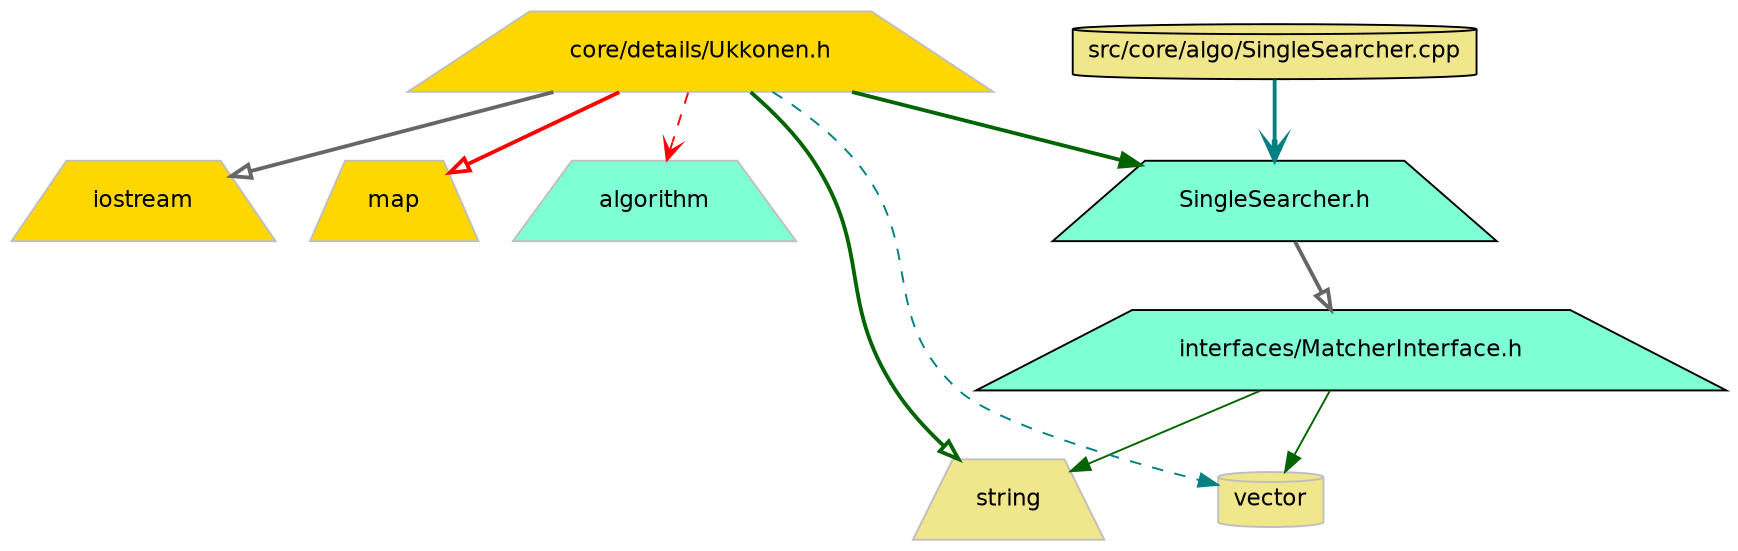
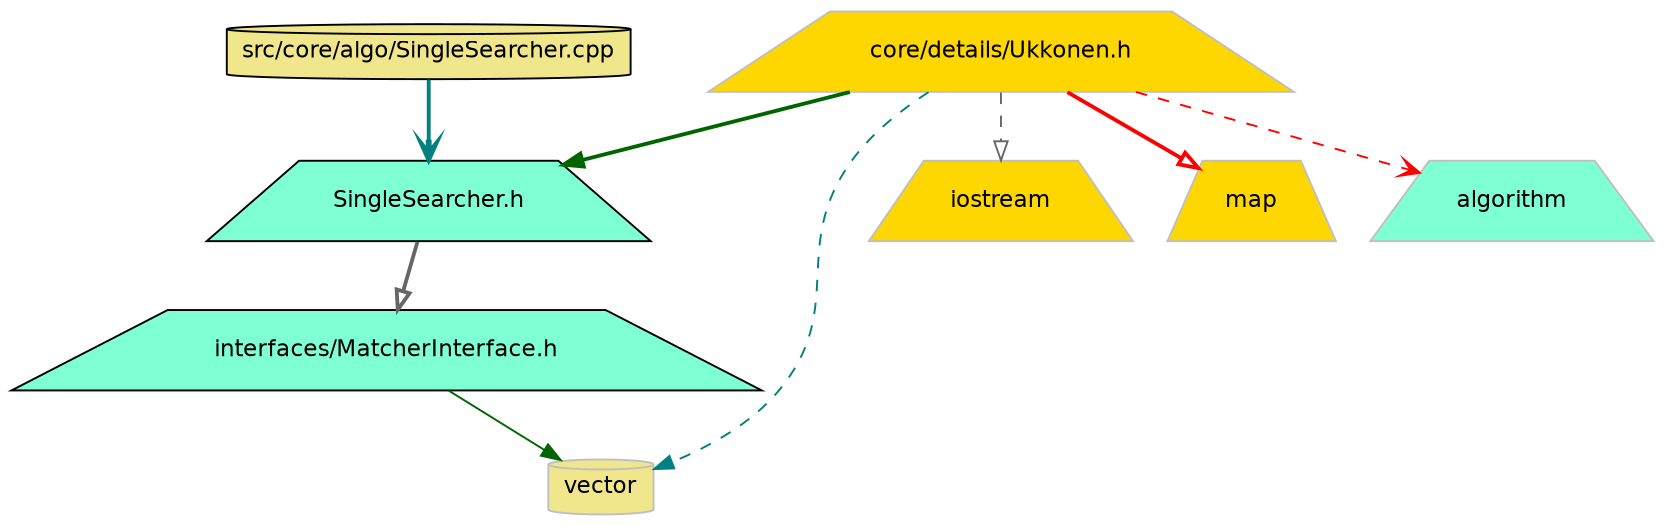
  digraph {
    node [color=grey75 fillcolor=khaki fontname=Helvetica fontsize=12 shape=trapezium style=filled]
    edge [arrowhead=onormal color=darkgreen fontname=Helvetica fontsize=12 labelfontname=Helvetica labelfontsize=12 style=bold]
    n1 [color=black fontcolor=black height=0.2 label="src/core/algo/SingleSearcher.cpp" shape=cylinder width=0.4]
    n2 [color=black fillcolor=aquamarine height=0.2 label="SingleSearcher.h" width=0.4]
    n3 [color=black fillcolor=aquamarine height=0.2 label="interfaces/MatcherInterface.h" width=0.4]
    n4 [height=0.2 label=vector shape=cylinder width=0.4]
-   n5 [height=0.2 label=string width=0.4]
    n6 [fillcolor=gold height=0.2 label="core/details/Ukkonen.h" width=0.4]
    n7 [fillcolor=gold height=0.2 label=iostream width=0.4]
    n8 [fillcolor=gold height=0.2 label=map width=0.4]
    n9 [fillcolor=aquamarine height=0.2 label=algorithm width=0.4]
    n1 -> n2 [arrowhead=vee color=teal]
    n2 -> n3 [color=gray40]
    n3 -> n4 [arrowhead=normal style=solid]
-   n3 -> n5 [arrowhead=normal style=solid]
    n6 -> n2 [arrowhead=normal]
    n6 -> n4 [arrowhead=normal color=teal style=dashed]
-   n6 -> n5
-   n6 -> n7 [color=gray40]
+   n6 -> n7 [color=gray40 style=dashed]
    n6 -> n8 [color=red]
    n6 -> n9 [arrowhead=vee color=red style=dashed]
  }
